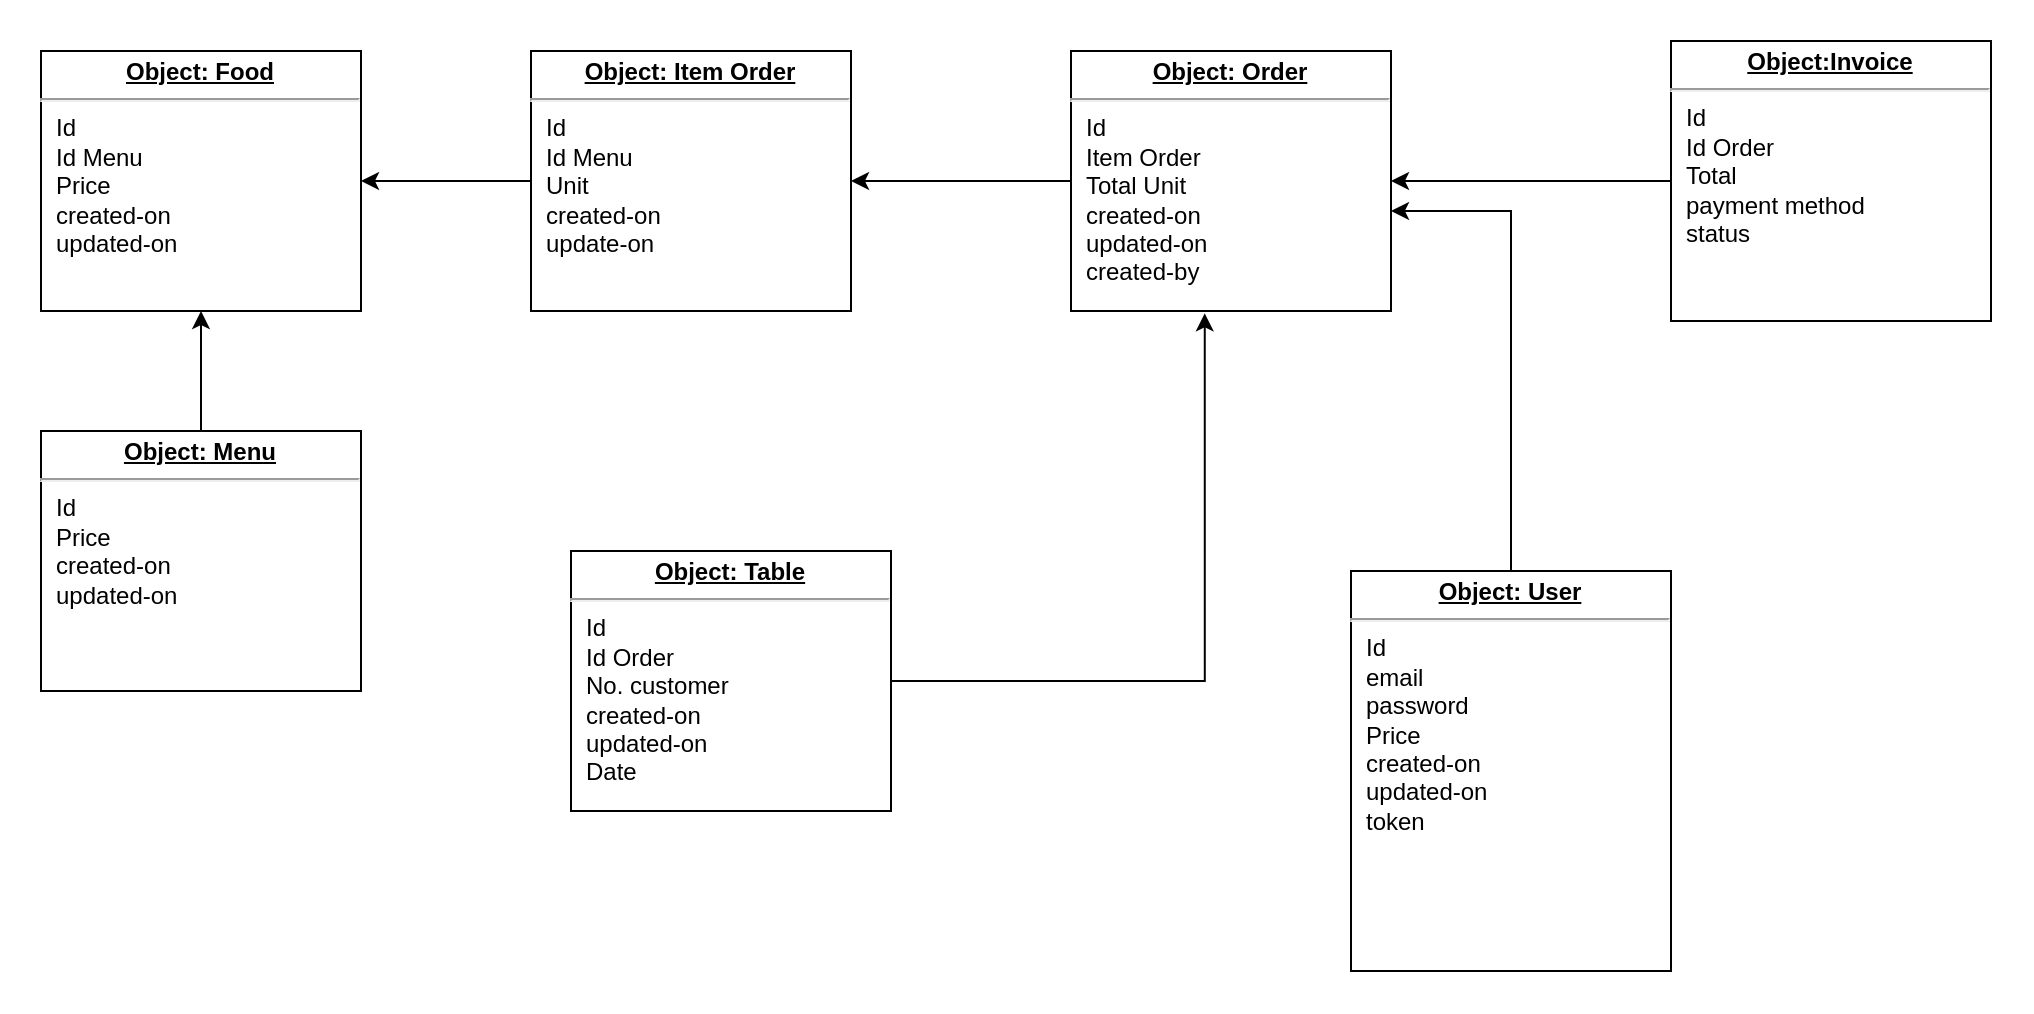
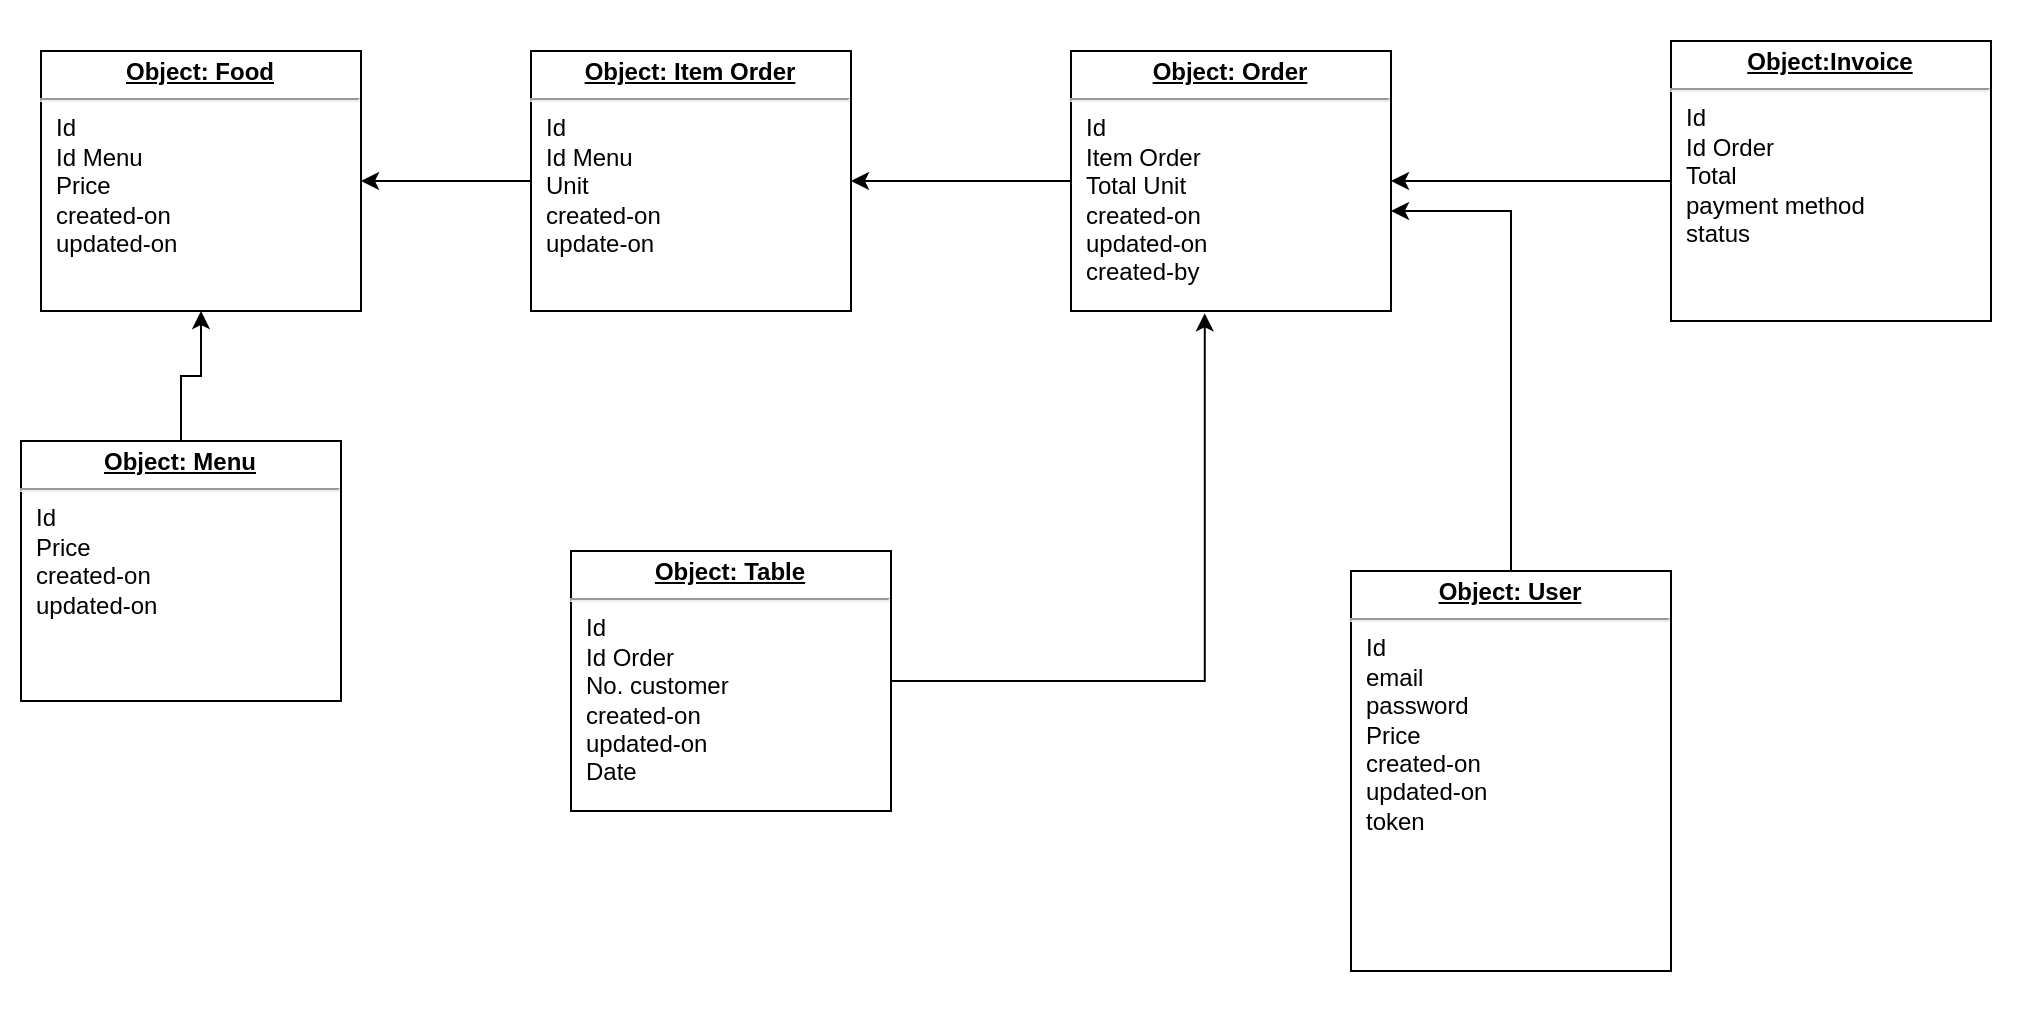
  <mxCell id="0" />
  <mxCell id="1" parent="0" />
  <mxCell id="2" value="&lt;p style=&quot;margin:0px;margin-top:4px;text-align:center;text-decoration:underline;&quot;&gt;&lt;b&gt;Object: Food&lt;/b&gt;&lt;/p&gt;&lt;hr&gt;&lt;p style=&quot;margin:0px;margin-left:8px;&quot;&gt;Id&lt;/p&gt;&lt;p style=&quot;margin:0px;margin-left:8px;&quot;&gt;Id Menu&lt;/p&gt;&lt;p style=&quot;margin:0px;margin-left:8px;&quot;&gt;Price&lt;/p&gt;&lt;p style=&quot;margin:0px;margin-left:8px;&quot;&gt;created-on&lt;/p&gt;&lt;p style=&quot;margin:0px;margin-left:8px;&quot;&gt;updated-on&lt;/p&gt;" style="verticalAlign=top;align=left;overflow=fill;fontSize=12;fontFamily=Helvetica;html=1;" vertex="1" parent="1"><mxGeometry x="20" y="25" width="160" height="130" as="geometry" /></mxCell>
  <mxCell id="3" style="edgeStyle=orthogonalEdgeStyle;rounded=0;orthogonalLoop=1;jettySize=auto;html=1;entryX=0.5;entryY=1;entryDx=0;entryDy=0;" edge="1" parent="1" source="4" target="2"><mxGeometry relative="1" as="geometry" /></mxCell>
- <mxCell id="4" value="&lt;p style=&quot;margin:0px;margin-top:4px;text-align:center;text-decoration:underline;&quot;&gt;&lt;b&gt;Object: Menu&lt;/b&gt;&lt;/p&gt;&lt;hr&gt;&lt;p style=&quot;margin:0px;margin-left:8px;&quot;&gt;Id&lt;/p&gt;&lt;p style=&quot;margin:0px;margin-left:8px;&quot;&gt;Price&lt;/p&gt;&lt;p style=&quot;margin:0px;margin-left:8px;&quot;&gt;created-on&lt;/p&gt;&lt;p style=&quot;margin:0px;margin-left:8px;&quot;&gt;updated-on&lt;/p&gt;" style="verticalAlign=top;align=left;overflow=fill;fontSize=12;fontFamily=Helvetica;html=1;" vertex="1" parent="1"><mxGeometry x="20" y="215" width="160" height="130" as="geometry" /></mxCell>
+ <mxCell id="4" value="&lt;p style=&quot;margin:0px;margin-top:4px;text-align:center;text-decoration:underline;&quot;&gt;&lt;b&gt;Object: Menu&lt;/b&gt;&lt;/p&gt;&lt;hr&gt;&lt;p style=&quot;margin:0px;margin-left:8px;&quot;&gt;Id&lt;/p&gt;&lt;p style=&quot;margin:0px;margin-left:8px;&quot;&gt;Price&lt;/p&gt;&lt;p style=&quot;margin:0px;margin-left:8px;&quot;&gt;created-on&lt;/p&gt;&lt;p style=&quot;margin:0px;margin-left:8px;&quot;&gt;updated-on&lt;/p&gt;" style="verticalAlign=top;align=left;overflow=fill;fontSize=12;fontFamily=Helvetica;html=1;" vertex="1" parent="1"><mxGeometry x="10" y="220" width="160" height="130" as="geometry" /></mxCell>
  <mxCell id="5" style="edgeStyle=orthogonalEdgeStyle;rounded=0;orthogonalLoop=1;jettySize=auto;html=1;" edge="1" parent="1" source="6" target="2"><mxGeometry relative="1" as="geometry" /></mxCell>
  <mxCell id="6" value="&lt;p style=&quot;margin:0px;margin-top:4px;text-align:center;text-decoration:underline;&quot;&gt;&lt;b&gt;Object: Item Order&lt;/b&gt;&lt;/p&gt;&lt;hr&gt;&lt;p style=&quot;margin:0px;margin-left:8px;&quot;&gt;Id&lt;/p&gt;&lt;p style=&quot;margin:0px;margin-left:8px;&quot;&gt;Id Menu&lt;/p&gt;&lt;p style=&quot;margin:0px;margin-left:8px;&quot;&gt;Unit&lt;/p&gt;&lt;p style=&quot;margin:0px;margin-left:8px;&quot;&gt;created-on&lt;/p&gt;&lt;p style=&quot;margin:0px;margin-left:8px;&quot;&gt;update-on&lt;/p&gt;" style="verticalAlign=top;align=left;overflow=fill;fontSize=12;fontFamily=Helvetica;html=1;" vertex="1" parent="1"><mxGeometry x="265" y="25" width="160" height="130" as="geometry" /></mxCell>
  <mxCell id="7" style="edgeStyle=orthogonalEdgeStyle;rounded=0;orthogonalLoop=1;jettySize=auto;html=1;" edge="1" parent="1" source="8" target="6"><mxGeometry relative="1" as="geometry" /></mxCell>
  <mxCell id="8" value="&lt;p style=&quot;margin:0px;margin-top:4px;text-align:center;text-decoration:underline;&quot;&gt;&lt;b&gt;Object: Order&lt;/b&gt;&lt;/p&gt;&lt;hr&gt;&lt;p style=&quot;margin:0px;margin-left:8px;&quot;&gt;Id&lt;/p&gt;&lt;p style=&quot;margin:0px;margin-left:8px;&quot;&gt;Item Order&lt;/p&gt;&lt;p style=&quot;margin:0px;margin-left:8px;&quot;&gt;Total Unit&lt;/p&gt;&lt;p style=&quot;margin:0px;margin-left:8px;&quot;&gt;created-on&lt;/p&gt;&lt;p style=&quot;margin:0px;margin-left:8px;&quot;&gt;updated-on&lt;/p&gt;&lt;p style=&quot;margin:0px;margin-left:8px;&quot;&gt;created-by&lt;/p&gt;" style="verticalAlign=top;align=left;overflow=fill;fontSize=12;fontFamily=Helvetica;html=1;" vertex="1" parent="1"><mxGeometry x="535" y="25" width="160" height="130" as="geometry" /></mxCell>
  <mxCell id="9" style="edgeStyle=orthogonalEdgeStyle;rounded=0;orthogonalLoop=1;jettySize=auto;html=1;entryX=0.418;entryY=1.009;entryDx=0;entryDy=0;entryPerimeter=0;" edge="1" parent="1" source="10" target="8"><mxGeometry relative="1" as="geometry" /></mxCell>
  <mxCell id="10" value="&lt;p style=&quot;margin:0px;margin-top:4px;text-align:center;text-decoration:underline;&quot;&gt;&lt;b&gt;Object: Table&lt;/b&gt;&lt;/p&gt;&lt;hr&gt;&lt;p style=&quot;margin:0px;margin-left:8px;&quot;&gt;Id&lt;/p&gt;&lt;p style=&quot;margin:0px;margin-left:8px;&quot;&gt;Id Order&lt;/p&gt;&lt;p style=&quot;margin:0px;margin-left:8px;&quot;&gt;No. customer&lt;/p&gt;&lt;p style=&quot;margin:0px;margin-left:8px;&quot;&gt;created-on&lt;/p&gt;&lt;p style=&quot;margin:0px;margin-left:8px;&quot;&gt;updated-on&lt;/p&gt;&lt;p style=&quot;margin:0px;margin-left:8px;&quot;&gt;Date&lt;/p&gt;" style="verticalAlign=top;align=left;overflow=fill;fontSize=12;fontFamily=Helvetica;html=1;" vertex="1" parent="1"><mxGeometry x="285" y="275" width="160" height="130" as="geometry" /></mxCell>
  <mxCell id="11" style="edgeStyle=orthogonalEdgeStyle;rounded=0;orthogonalLoop=1;jettySize=auto;html=1;entryX=1;entryY=0.615;entryDx=0;entryDy=0;entryPerimeter=0;" edge="1" parent="1" source="12" target="8"><mxGeometry relative="1" as="geometry" /></mxCell>
  <mxCell id="12" value="&lt;p style=&quot;margin:0px;margin-top:4px;text-align:center;text-decoration:underline;&quot;&gt;&lt;b&gt;Object: User&lt;/b&gt;&lt;/p&gt;&lt;hr&gt;&lt;p style=&quot;margin:0px;margin-left:8px;&quot;&gt;Id&lt;/p&gt;&lt;p style=&quot;margin:0px;margin-left:8px;&quot;&gt;email&lt;/p&gt;&lt;p style=&quot;margin:0px;margin-left:8px;&quot;&gt;password&lt;/p&gt;&lt;p style=&quot;margin:0px;margin-left:8px;&quot;&gt;Price&lt;/p&gt;&lt;p style=&quot;margin:0px;margin-left:8px;&quot;&gt;created-on&lt;/p&gt;&lt;p style=&quot;margin:0px;margin-left:8px;&quot;&gt;updated-on&lt;/p&gt;&lt;p style=&quot;margin:0px;margin-left:8px;&quot;&gt;token&lt;/p&gt;" style="verticalAlign=top;align=left;overflow=fill;fontSize=12;fontFamily=Helvetica;html=1;" vertex="1" parent="1"><mxGeometry x="675" y="285" width="160" height="200" as="geometry" /></mxCell>
  <mxCell id="13" style="edgeStyle=orthogonalEdgeStyle;rounded=0;orthogonalLoop=1;jettySize=auto;html=1;entryX=1;entryY=0.5;entryDx=0;entryDy=0;" edge="1" parent="1" source="14" target="8"><mxGeometry relative="1" as="geometry" /></mxCell>
  <mxCell id="14" value="&lt;p style=&quot;margin:0px;margin-top:4px;text-align:center;text-decoration:underline;&quot;&gt;&lt;b&gt;Object:Invoice&lt;/b&gt;&lt;/p&gt;&lt;hr&gt;&lt;p style=&quot;margin:0px;margin-left:8px;&quot;&gt;Id&lt;/p&gt;&lt;p style=&quot;margin:0px;margin-left:8px;&quot;&gt;Id Order&lt;/p&gt;&lt;p style=&quot;margin:0px;margin-left:8px;&quot;&gt;Total&lt;/p&gt;&lt;p style=&quot;margin:0px;margin-left:8px;&quot;&gt;payment method&lt;/p&gt;&lt;p style=&quot;margin:0px;margin-left:8px;&quot;&gt;status&lt;/p&gt;" style="verticalAlign=top;align=left;overflow=fill;fontSize=12;fontFamily=Helvetica;html=1;" vertex="1" parent="1"><mxGeometry x="835" y="20" width="160" height="140" as="geometry" /></mxCell>
